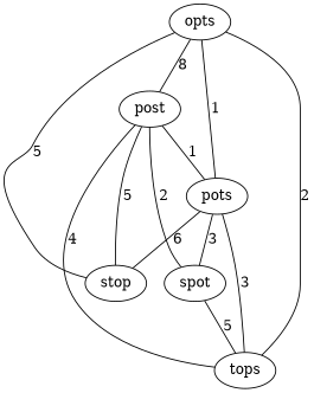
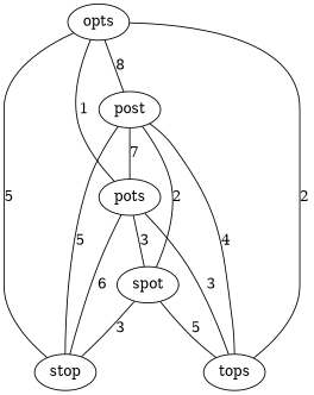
  graph {
    opts
    post
    pots
    stop
    tops
    spot
    opts -- post [label=8]
    opts -- pots [label=1]
    opts -- stop [label=5]
    opts -- tops [label=2]
-   post -- pots [label=1]
+   post -- pots [label=7]
    post -- stop [label=5]
    post -- tops [label=4]
    post -- spot [label=2]
    pots -- stop [label=6]
    pots -- tops [label=3]
    pots -- spot [label=3]
+   spot -- stop [label=3]
    spot -- tops [label=5]
  }
